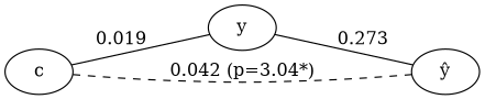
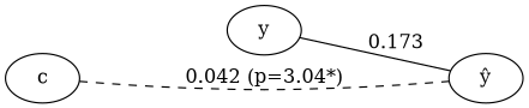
  graph {
    rankdir=LR
    n1 [label=c]
    n2 [label=y]
    n3 [label=<y&#770;>]
-   n1 -- n2 [label=0.019]
    n1 -- n3 [label="0.042 (p=3.04*)" style=dashed]
-   n2 -- n3 [label=0.273]
+   n2 -- n3 [label=0.173]
  }
